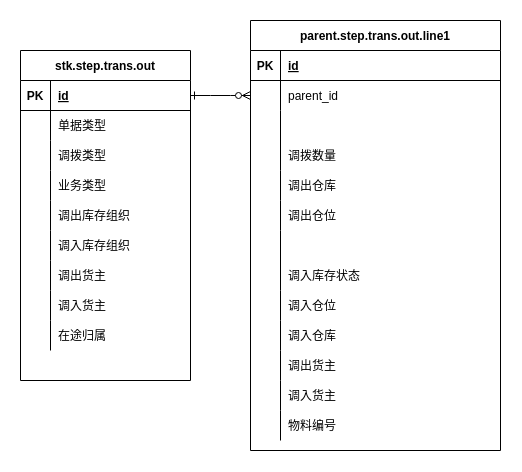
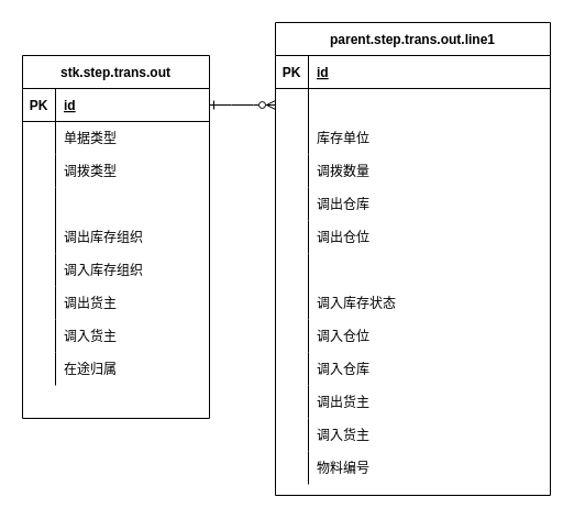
  <mxCell id="0" />
  <mxCell id="1" parent="0" />
  <mxCell id="2" value="" style="edgeStyle=entityRelationEdgeStyle;endArrow=ERzeroToMany;startArrow=ERone;endFill=1;startFill=0;" parent="1" source="43" target="7" edge="1"><mxGeometry width="100" height="100" relative="1" as="geometry"><mxPoint x="330" y="710" as="sourcePoint" /><mxPoint x="430" y="610" as="targetPoint" /></mxGeometry></mxCell>
  <mxCell id="3" value="parent.step.trans.out.line1" style="shape=table;startSize=30;container=1;collapsible=1;childLayout=tableLayout;fixedRows=1;rowLines=0;fontStyle=1;align=center;resizeLast=1;" parent="1" vertex="1"><mxGeometry x="250" y="20" width="250" height="430" as="geometry" /></mxCell>
  <mxCell id="4" value="" style="shape=partialRectangle;collapsible=0;dropTarget=0;pointerEvents=0;fillColor=none;points=[[0,0.5],[1,0.5]];portConstraint=eastwest;top=0;left=0;right=0;bottom=1;" parent="3" vertex="1"><mxGeometry y="30" width="250" height="30" as="geometry" /></mxCell>
  <mxCell id="5" value="PK" style="shape=partialRectangle;overflow=hidden;connectable=0;fillColor=none;top=0;left=0;bottom=0;right=0;fontStyle=1;" parent="4" vertex="1"><mxGeometry width="30" height="30" as="geometry" /></mxCell>
  <mxCell id="6" value="id" style="shape=partialRectangle;overflow=hidden;connectable=0;fillColor=none;top=0;left=0;bottom=0;right=0;align=left;spacingLeft=6;fontStyle=5;" parent="4" vertex="1"><mxGeometry x="30" width="220" height="30" as="geometry" /></mxCell>
  <mxCell id="7" value="" style="shape=partialRectangle;collapsible=0;dropTarget=0;pointerEvents=0;fillColor=none;points=[[0,0.5],[1,0.5]];portConstraint=eastwest;top=0;left=0;right=0;bottom=0;" parent="3" vertex="1"><mxGeometry y="60" width="250" height="30" as="geometry" /></mxCell>
  <mxCell id="8" value="" style="shape=partialRectangle;overflow=hidden;connectable=0;fillColor=none;top=0;left=0;bottom=0;right=0;" parent="7" vertex="1"><mxGeometry width="30" height="30" as="geometry" /></mxCell>
- <mxCell id="9" value="parent_id" style="shape=partialRectangle;overflow=hidden;connectable=0;fillColor=none;top=0;left=0;bottom=0;right=0;align=left;spacingLeft=6;" parent="7" vertex="1"><mxGeometry x="30" width="220" height="30" as="geometry" /></mxCell>
  <mxCell id="10" value="" style="shape=partialRectangle;collapsible=0;dropTarget=0;pointerEvents=0;fillColor=none;points=[[0,0.5],[1,0.5]];portConstraint=eastwest;top=0;left=0;right=0;bottom=0;" parent="3" vertex="1"><mxGeometry y="90" width="250" height="30" as="geometry" /></mxCell>
  <mxCell id="11" value="" style="shape=partialRectangle;overflow=hidden;connectable=0;fillColor=none;top=0;left=0;bottom=0;right=0;" parent="10" vertex="1"><mxGeometry width="30" height="30" as="geometry" /></mxCell>
+ <mxCell id="12" value="库存单位" style="shape=partialRectangle;overflow=hidden;connectable=0;fillColor=none;top=0;left=0;bottom=0;right=0;align=left;spacingLeft=6;" parent="10" vertex="1"><mxGeometry x="30" width="220" height="30" as="geometry" /></mxCell>
  <mxCell id="13" value="" style="shape=partialRectangle;collapsible=0;dropTarget=0;pointerEvents=0;fillColor=none;points=[[0,0.5],[1,0.5]];portConstraint=eastwest;top=0;left=0;right=0;bottom=0;" parent="3" vertex="1"><mxGeometry y="120" width="250" height="30" as="geometry" /></mxCell>
  <mxCell id="14" value="" style="shape=partialRectangle;overflow=hidden;connectable=0;fillColor=none;top=0;left=0;bottom=0;right=0;" parent="13" vertex="1"><mxGeometry width="30" height="30" as="geometry" /></mxCell>
  <mxCell id="15" value="调拨数量" style="shape=partialRectangle;overflow=hidden;connectable=0;fillColor=none;top=0;left=0;bottom=0;right=0;align=left;spacingLeft=6;" parent="13" vertex="1"><mxGeometry x="30" width="220" height="30" as="geometry" /></mxCell>
  <mxCell id="16" value="" style="shape=partialRectangle;collapsible=0;dropTarget=0;pointerEvents=0;fillColor=none;points=[[0,0.5],[1,0.5]];portConstraint=eastwest;top=0;left=0;right=0;bottom=0;" parent="3" vertex="1"><mxGeometry y="150" width="250" height="30" as="geometry" /></mxCell>
  <mxCell id="17" value="" style="shape=partialRectangle;overflow=hidden;connectable=0;fillColor=none;top=0;left=0;bottom=0;right=0;" parent="16" vertex="1"><mxGeometry width="30" height="30" as="geometry" /></mxCell>
  <mxCell id="18" value="调出仓库" style="shape=partialRectangle;overflow=hidden;connectable=0;fillColor=none;top=0;left=0;bottom=0;right=0;align=left;spacingLeft=6;" parent="16" vertex="1"><mxGeometry x="30" width="220" height="30" as="geometry" /></mxCell>
  <mxCell id="19" value="" style="shape=partialRectangle;collapsible=0;dropTarget=0;pointerEvents=0;fillColor=none;points=[[0,0.5],[1,0.5]];portConstraint=eastwest;top=0;left=0;right=0;bottom=0;" parent="3" vertex="1"><mxGeometry y="180" width="250" height="30" as="geometry" /></mxCell>
  <mxCell id="20" value="" style="shape=partialRectangle;overflow=hidden;connectable=0;fillColor=none;top=0;left=0;bottom=0;right=0;" parent="19" vertex="1"><mxGeometry width="30" height="30" as="geometry" /></mxCell>
  <mxCell id="21" value="调出仓位" style="shape=partialRectangle;overflow=hidden;connectable=0;fillColor=none;top=0;left=0;bottom=0;right=0;align=left;spacingLeft=6;" parent="19" vertex="1"><mxGeometry x="30" width="220" height="30" as="geometry" /></mxCell>
  <mxCell id="22" value="" style="shape=partialRectangle;collapsible=0;dropTarget=0;pointerEvents=0;fillColor=none;points=[[0,0.5],[1,0.5]];portConstraint=eastwest;top=0;left=0;right=0;bottom=0;" parent="3" vertex="1"><mxGeometry y="210" width="250" height="30" as="geometry" /></mxCell>
  <mxCell id="23" value="" style="shape=partialRectangle;overflow=hidden;connectable=0;fillColor=none;top=0;left=0;bottom=0;right=0;" parent="22" vertex="1"><mxGeometry width="30" height="30" as="geometry" /></mxCell>
  <mxCell id="24" value="" style="shape=partialRectangle;collapsible=0;dropTarget=0;pointerEvents=0;fillColor=none;points=[[0,0.5],[1,0.5]];portConstraint=eastwest;top=0;left=0;right=0;bottom=0;" parent="3" vertex="1"><mxGeometry y="240" width="250" height="30" as="geometry" /></mxCell>
  <mxCell id="25" value="" style="shape=partialRectangle;overflow=hidden;connectable=0;fillColor=none;top=0;left=0;bottom=0;right=0;" parent="24" vertex="1"><mxGeometry width="30" height="30" as="geometry" /></mxCell>
  <mxCell id="26" value="调入库存状态" style="shape=partialRectangle;overflow=hidden;connectable=0;fillColor=none;top=0;left=0;bottom=0;right=0;align=left;spacingLeft=6;" parent="24" vertex="1"><mxGeometry x="30" width="220" height="30" as="geometry" /></mxCell>
  <mxCell id="27" value="" style="shape=partialRectangle;collapsible=0;dropTarget=0;pointerEvents=0;fillColor=none;points=[[0,0.5],[1,0.5]];portConstraint=eastwest;top=0;left=0;right=0;bottom=0;" parent="3" vertex="1"><mxGeometry y="270" width="250" height="30" as="geometry" /></mxCell>
  <mxCell id="28" value="" style="shape=partialRectangle;overflow=hidden;connectable=0;fillColor=none;top=0;left=0;bottom=0;right=0;" parent="27" vertex="1"><mxGeometry width="30" height="30" as="geometry" /></mxCell>
  <mxCell id="29" value="调入仓位" style="shape=partialRectangle;overflow=hidden;connectable=0;fillColor=none;top=0;left=0;bottom=0;right=0;align=left;spacingLeft=6;" parent="27" vertex="1"><mxGeometry x="30" width="220" height="30" as="geometry" /></mxCell>
  <mxCell id="30" value="" style="shape=partialRectangle;collapsible=0;dropTarget=0;pointerEvents=0;fillColor=none;points=[[0,0.5],[1,0.5]];portConstraint=eastwest;top=0;left=0;right=0;bottom=0;" parent="3" vertex="1"><mxGeometry y="300" width="250" height="30" as="geometry" /></mxCell>
  <mxCell id="31" value="" style="shape=partialRectangle;overflow=hidden;connectable=0;fillColor=none;top=0;left=0;bottom=0;right=0;" parent="30" vertex="1"><mxGeometry width="30" height="30" as="geometry" /></mxCell>
  <mxCell id="32" value="调入仓库" style="shape=partialRectangle;overflow=hidden;connectable=0;fillColor=none;top=0;left=0;bottom=0;right=0;align=left;spacingLeft=6;" parent="30" vertex="1"><mxGeometry x="30" width="220" height="30" as="geometry" /></mxCell>
  <mxCell id="33" value="" style="shape=partialRectangle;collapsible=0;dropTarget=0;pointerEvents=0;fillColor=none;points=[[0,0.5],[1,0.5]];portConstraint=eastwest;top=0;left=0;right=0;bottom=0;" parent="3" vertex="1"><mxGeometry y="330" width="250" height="30" as="geometry" /></mxCell>
  <mxCell id="34" value="" style="shape=partialRectangle;overflow=hidden;connectable=0;fillColor=none;top=0;left=0;bottom=0;right=0;" parent="33" vertex="1"><mxGeometry width="30" height="30" as="geometry" /></mxCell>
  <mxCell id="35" value="调出货主" style="shape=partialRectangle;overflow=hidden;connectable=0;fillColor=none;top=0;left=0;bottom=0;right=0;align=left;spacingLeft=6;" parent="33" vertex="1"><mxGeometry x="30" width="220" height="30" as="geometry" /></mxCell>
  <mxCell id="36" value="" style="shape=partialRectangle;collapsible=0;dropTarget=0;pointerEvents=0;fillColor=none;points=[[0,0.5],[1,0.5]];portConstraint=eastwest;top=0;left=0;right=0;bottom=0;" parent="3" vertex="1"><mxGeometry y="360" width="250" height="30" as="geometry" /></mxCell>
  <mxCell id="37" value="" style="shape=partialRectangle;overflow=hidden;connectable=0;fillColor=none;top=0;left=0;bottom=0;right=0;" parent="36" vertex="1"><mxGeometry width="30" height="30" as="geometry" /></mxCell>
  <mxCell id="38" value="调入货主" style="shape=partialRectangle;overflow=hidden;connectable=0;fillColor=none;top=0;left=0;bottom=0;right=0;align=left;spacingLeft=6;" parent="36" vertex="1"><mxGeometry x="30" width="220" height="30" as="geometry" /></mxCell>
  <mxCell id="39" value="" style="shape=partialRectangle;collapsible=0;dropTarget=0;pointerEvents=0;fillColor=none;points=[[0,0.5],[1,0.5]];portConstraint=eastwest;top=0;left=0;right=0;bottom=0;" vertex="1" parent="3"><mxGeometry y="390" width="250" height="30" as="geometry" /></mxCell>
  <mxCell id="40" value="" style="shape=partialRectangle;overflow=hidden;connectable=0;fillColor=none;top=0;left=0;bottom=0;right=0;" vertex="1" parent="39"><mxGeometry width="30" height="30" as="geometry" /></mxCell>
  <mxCell id="41" value="物料编号" style="shape=partialRectangle;overflow=hidden;connectable=0;fillColor=none;top=0;left=0;bottom=0;right=0;align=left;spacingLeft=6;" vertex="1" parent="39"><mxGeometry x="30" width="220" height="30" as="geometry" /></mxCell>
  <mxCell id="42" value="stk.step.trans.out" style="shape=table;startSize=30;container=1;collapsible=1;childLayout=tableLayout;fixedRows=1;rowLines=0;fontStyle=1;align=center;resizeLast=1;" parent="1" vertex="1"><mxGeometry x="20" y="50" width="170" height="330" as="geometry" /></mxCell>
  <mxCell id="43" value="" style="shape=partialRectangle;collapsible=0;dropTarget=0;pointerEvents=0;fillColor=none;points=[[0,0.5],[1,0.5]];portConstraint=eastwest;top=0;left=0;right=0;bottom=1;" parent="42" vertex="1"><mxGeometry y="30" width="170" height="30" as="geometry" /></mxCell>
  <mxCell id="44" value="PK" style="shape=partialRectangle;overflow=hidden;connectable=0;fillColor=none;top=0;left=0;bottom=0;right=0;fontStyle=1;" parent="43" vertex="1"><mxGeometry width="30" height="30" as="geometry" /></mxCell>
  <mxCell id="45" value="id" style="shape=partialRectangle;overflow=hidden;connectable=0;fillColor=none;top=0;left=0;bottom=0;right=0;align=left;spacingLeft=6;fontStyle=5;" parent="43" vertex="1"><mxGeometry x="30" width="140" height="30" as="geometry" /></mxCell>
  <mxCell id="46" value="" style="shape=partialRectangle;collapsible=0;dropTarget=0;pointerEvents=0;fillColor=none;points=[[0,0.5],[1,0.5]];portConstraint=eastwest;top=0;left=0;right=0;bottom=0;" parent="42" vertex="1"><mxGeometry y="60" width="170" height="30" as="geometry" /></mxCell>
  <mxCell id="47" value="" style="shape=partialRectangle;overflow=hidden;connectable=0;fillColor=none;top=0;left=0;bottom=0;right=0;" parent="46" vertex="1"><mxGeometry width="30" height="30" as="geometry" /></mxCell>
  <mxCell id="48" value="单据类型" style="shape=partialRectangle;overflow=hidden;connectable=0;fillColor=none;top=0;left=0;bottom=0;right=0;align=left;spacingLeft=6;" parent="46" vertex="1"><mxGeometry x="30" width="140" height="30" as="geometry" /></mxCell>
  <mxCell id="49" value="" style="shape=partialRectangle;collapsible=0;dropTarget=0;pointerEvents=0;fillColor=none;points=[[0,0.5],[1,0.5]];portConstraint=eastwest;top=0;left=0;right=0;bottom=0;" parent="42" vertex="1"><mxGeometry y="90" width="170" height="30" as="geometry" /></mxCell>
  <mxCell id="50" value="" style="shape=partialRectangle;overflow=hidden;connectable=0;fillColor=none;top=0;left=0;bottom=0;right=0;" parent="49" vertex="1"><mxGeometry width="30" height="30" as="geometry" /></mxCell>
  <mxCell id="51" value="调拨类型" style="shape=partialRectangle;overflow=hidden;connectable=0;fillColor=none;top=0;left=0;bottom=0;right=0;align=left;spacingLeft=6;" parent="49" vertex="1"><mxGeometry x="30" width="140" height="30" as="geometry" /></mxCell>
  <mxCell id="52" value="" style="shape=partialRectangle;collapsible=0;dropTarget=0;pointerEvents=0;fillColor=none;points=[[0,0.5],[1,0.5]];portConstraint=eastwest;top=0;left=0;right=0;bottom=0;" parent="42" vertex="1"><mxGeometry y="120" width="170" height="30" as="geometry" /></mxCell>
  <mxCell id="53" value="" style="shape=partialRectangle;overflow=hidden;connectable=0;fillColor=none;top=0;left=0;bottom=0;right=0;" parent="52" vertex="1"><mxGeometry width="30" height="30" as="geometry" /></mxCell>
- <mxCell id="54" value="业务类型" style="shape=partialRectangle;overflow=hidden;connectable=0;fillColor=none;top=0;left=0;bottom=0;right=0;align=left;spacingLeft=6;" parent="52" vertex="1"><mxGeometry x="30" width="140" height="30" as="geometry" /></mxCell>
  <mxCell id="55" value="" style="shape=partialRectangle;collapsible=0;dropTarget=0;pointerEvents=0;fillColor=none;points=[[0,0.5],[1,0.5]];portConstraint=eastwest;top=0;left=0;right=0;bottom=0;" parent="42" vertex="1"><mxGeometry y="150" width="170" height="30" as="geometry" /></mxCell>
  <mxCell id="56" value="" style="shape=partialRectangle;overflow=hidden;connectable=0;fillColor=none;top=0;left=0;bottom=0;right=0;" parent="55" vertex="1"><mxGeometry width="30" height="30" as="geometry" /></mxCell>
  <mxCell id="57" value="调出库存组织" style="shape=partialRectangle;overflow=hidden;connectable=0;fillColor=none;top=0;left=0;bottom=0;right=0;align=left;spacingLeft=6;" parent="55" vertex="1"><mxGeometry x="30" width="140" height="30" as="geometry" /></mxCell>
  <mxCell id="58" value="" style="shape=partialRectangle;collapsible=0;dropTarget=0;pointerEvents=0;fillColor=none;points=[[0,0.5],[1,0.5]];portConstraint=eastwest;top=0;left=0;right=0;bottom=0;" parent="42" vertex="1"><mxGeometry y="180" width="170" height="30" as="geometry" /></mxCell>
  <mxCell id="59" value="" style="shape=partialRectangle;overflow=hidden;connectable=0;fillColor=none;top=0;left=0;bottom=0;right=0;" parent="58" vertex="1"><mxGeometry width="30" height="30" as="geometry" /></mxCell>
  <mxCell id="60" value="调入库存组织" style="shape=partialRectangle;overflow=hidden;connectable=0;fillColor=none;top=0;left=0;bottom=0;right=0;align=left;spacingLeft=6;" parent="58" vertex="1"><mxGeometry x="30" width="140" height="30" as="geometry" /></mxCell>
  <mxCell id="61" value="" style="shape=partialRectangle;collapsible=0;dropTarget=0;pointerEvents=0;fillColor=none;points=[[0,0.5],[1,0.5]];portConstraint=eastwest;top=0;left=0;right=0;bottom=0;" parent="42" vertex="1"><mxGeometry y="210" width="170" height="30" as="geometry" /></mxCell>
  <mxCell id="62" value="" style="shape=partialRectangle;overflow=hidden;connectable=0;fillColor=none;top=0;left=0;bottom=0;right=0;" parent="61" vertex="1"><mxGeometry width="30" height="30" as="geometry" /></mxCell>
  <mxCell id="63" value="调出货主" style="shape=partialRectangle;overflow=hidden;connectable=0;fillColor=none;top=0;left=0;bottom=0;right=0;align=left;spacingLeft=6;" parent="61" vertex="1"><mxGeometry x="30" width="140" height="30" as="geometry" /></mxCell>
  <mxCell id="64" value="" style="shape=partialRectangle;collapsible=0;dropTarget=0;pointerEvents=0;fillColor=none;points=[[0,0.5],[1,0.5]];portConstraint=eastwest;top=0;left=0;right=0;bottom=0;" parent="42" vertex="1"><mxGeometry y="240" width="170" height="30" as="geometry" /></mxCell>
  <mxCell id="65" value="" style="shape=partialRectangle;overflow=hidden;connectable=0;fillColor=none;top=0;left=0;bottom=0;right=0;" parent="64" vertex="1"><mxGeometry width="30" height="30" as="geometry" /></mxCell>
  <mxCell id="66" value="调入货主" style="shape=partialRectangle;overflow=hidden;connectable=0;fillColor=none;top=0;left=0;bottom=0;right=0;align=left;spacingLeft=6;" parent="64" vertex="1"><mxGeometry x="30" width="140" height="30" as="geometry" /></mxCell>
  <mxCell id="67" value="" style="shape=partialRectangle;collapsible=0;dropTarget=0;pointerEvents=0;fillColor=none;points=[[0,0.5],[1,0.5]];portConstraint=eastwest;top=0;left=0;right=0;bottom=0;" parent="42" vertex="1"><mxGeometry y="270" width="170" height="30" as="geometry" /></mxCell>
  <mxCell id="68" value="" style="shape=partialRectangle;overflow=hidden;connectable=0;fillColor=none;top=0;left=0;bottom=0;right=0;" parent="67" vertex="1"><mxGeometry width="30" height="30" as="geometry" /></mxCell>
  <mxCell id="69" value="在途归属" style="shape=partialRectangle;overflow=hidden;connectable=0;fillColor=none;top=0;left=0;bottom=0;right=0;align=left;spacingLeft=6;" parent="67" vertex="1"><mxGeometry x="30" width="140" height="30" as="geometry" /></mxCell>
